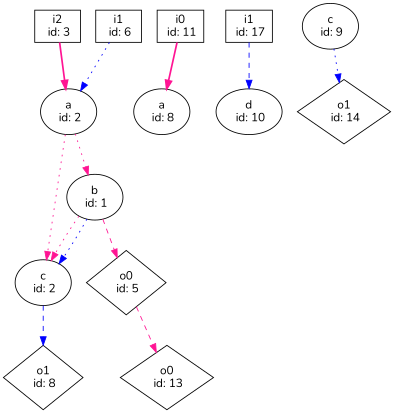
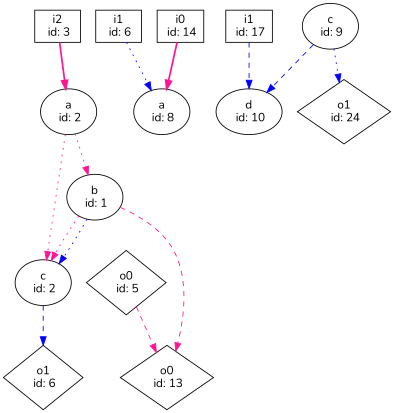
  digraph {
    fontname=Nunito
    node [fontname=Nunito]
    edge [color=deeppink fontname=Nunito style=dotted]
    n1 [label="a\n id: 2"]
    n2 [label="b\n id: 1"]
    n3 [label="c\n id: 2"]
    n4 [label="o0\n id: 5" shape=diamond]
-   n5 [label="o1\n id: 8" shape=diamond]
+   n5 [label="o1\n id: 6" shape=diamond]
    n6 [label="o0\n id: 13" shape=diamond]
    n7 [label="i2\n id: 3" shape=box]
    n8 [label="i1\n id: 6" shape=box]
    n9 [label="a\n id: 8"]
    n10 [label="c\n id: 9"]
    n11 [label="d\n id: 10"]
-   n12 [label="o1\n id: 14" shape=diamond]
-   n13 [label="i0\n id: 11" shape=box]
+   n12 [label="o1\n id: 24" shape=diamond]
+   n13 [label="i0\n id: 14" shape=box]
    n14 [label="i1\n id: 17" shape=box]
    n1 -> n2
    n1 -> n3
    n2 -> n3
    n2 -> n3 [color=blue]
-   n2 -> n4 [style=dashed]
+   n2 -> n6 [style=dashed]
    n3 -> n5 [color=blue style=dashed]
    n4 -> n6 [style=dashed]
    n7 -> n1 [style=bold]
-   n8 -> n1 [color=blue]
+   n8 -> n9 [color=blue]
+   n10 -> n11 [color=blue style=dashed]
    n10 -> n12 [color=blue]
    n13 -> n9 [style=bold]
    n14 -> n11 [color=blue style=dashed]
  }
